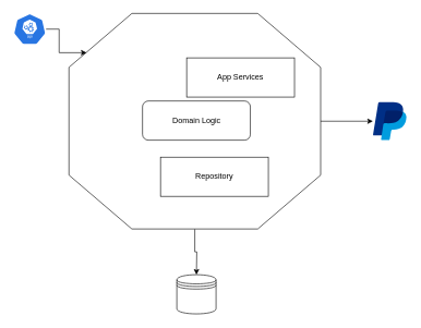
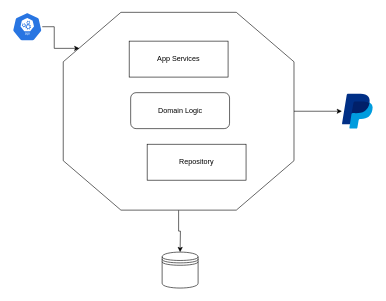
  <mxCell id="0" />
  <mxCell id="1" parent="0" />
  <mxCell id="2" style="edgeStyle=orthogonalEdgeStyle;rounded=0;orthogonalLoop=1;jettySize=auto;html=1;" edge="1" parent="1" source="4"><mxGeometry relative="1" as="geometry"><mxPoint x="300" y="420" as="targetPoint" /></mxGeometry></mxCell>
  <mxCell id="3" style="edgeStyle=orthogonalEdgeStyle;rounded=0;orthogonalLoop=1;jettySize=auto;html=1;" edge="1" parent="1" source="4" target="8"><mxGeometry relative="1" as="geometry" /></mxCell>
  <mxCell id="4" value="" style="verticalLabelPosition=bottom;verticalAlign=top;html=1;shape=mxgraph.basic.polygon;polyCoords=[[0.25,0],[0.75,0],[1,0.25],[1,0.75],[0.75,1],[0.25,1],[0,0.75],[0,0.25]];polyline=0;" vertex="1" parent="1"><mxGeometry x="105" y="20" width="385" height="330" as="geometry" /></mxCell>
  <mxCell id="5" value="" style="shape=datastore;whiteSpace=wrap;html=1;" vertex="1" parent="1"><mxGeometry x="270" y="420" width="60" height="60" as="geometry" /></mxCell>
  <mxCell id="6" style="edgeStyle=orthogonalEdgeStyle;rounded=0;orthogonalLoop=1;jettySize=auto;html=1;entryX=0.07;entryY=0.182;entryDx=0;entryDy=0;entryPerimeter=0;" edge="1" parent="1" source="7" target="4"><mxGeometry relative="1" as="geometry" /></mxCell>
  <mxCell id="7" value="" style="sketch=0;html=1;dashed=0;whitespace=wrap;fillColor=#2875E2;strokeColor=#ffffff;points=[[0.005,0.63,0],[0.1,0.2,0],[0.9,0.2,0],[0.5,0,0],[0.995,0.63,0],[0.72,0.99,0],[0.5,1,0],[0.28,0.99,0]];shape=mxgraph.kubernetes.icon;prIcon=api" vertex="1" parent="1"><mxGeometry x="20" y="20" width="50" height="48" as="geometry" /></mxCell>
  <mxCell id="8" value="" style="dashed=0;outlineConnect=0;html=1;align=center;labelPosition=center;verticalLabelPosition=bottom;verticalAlign=top;shape=mxgraph.weblogos.paypal" vertex="1" parent="1"><mxGeometry x="570" y="156" width="51.2" height="58" as="geometry" /></mxCell>
  <mxCell id="9" value="Repository" style="rounded=0;whiteSpace=wrap;html=1;" vertex="1" parent="1"><mxGeometry x="245" y="240" width="165" height="60" as="geometry" /></mxCell>
  <mxCell id="10" value="Domain Logic" style="whiteSpace=wrap;html=1;rounded=1;" vertex="1" parent="1"><mxGeometry x="217.5" y="154" width="165" height="60" as="geometry" /></mxCell>
- <mxCell id="11" value="App Services" style="rounded=0;whiteSpace=wrap;html=1;" vertex="1" parent="1"><mxGeometry x="285" y="88" width="165" height="60" as="geometry" /></mxCell>
+ <mxCell id="11" value="App Services" style="rounded=0;whiteSpace=wrap;html=1;" vertex="1" parent="1"><mxGeometry x="215" y="68" width="165" height="60" as="geometry" /></mxCell>
